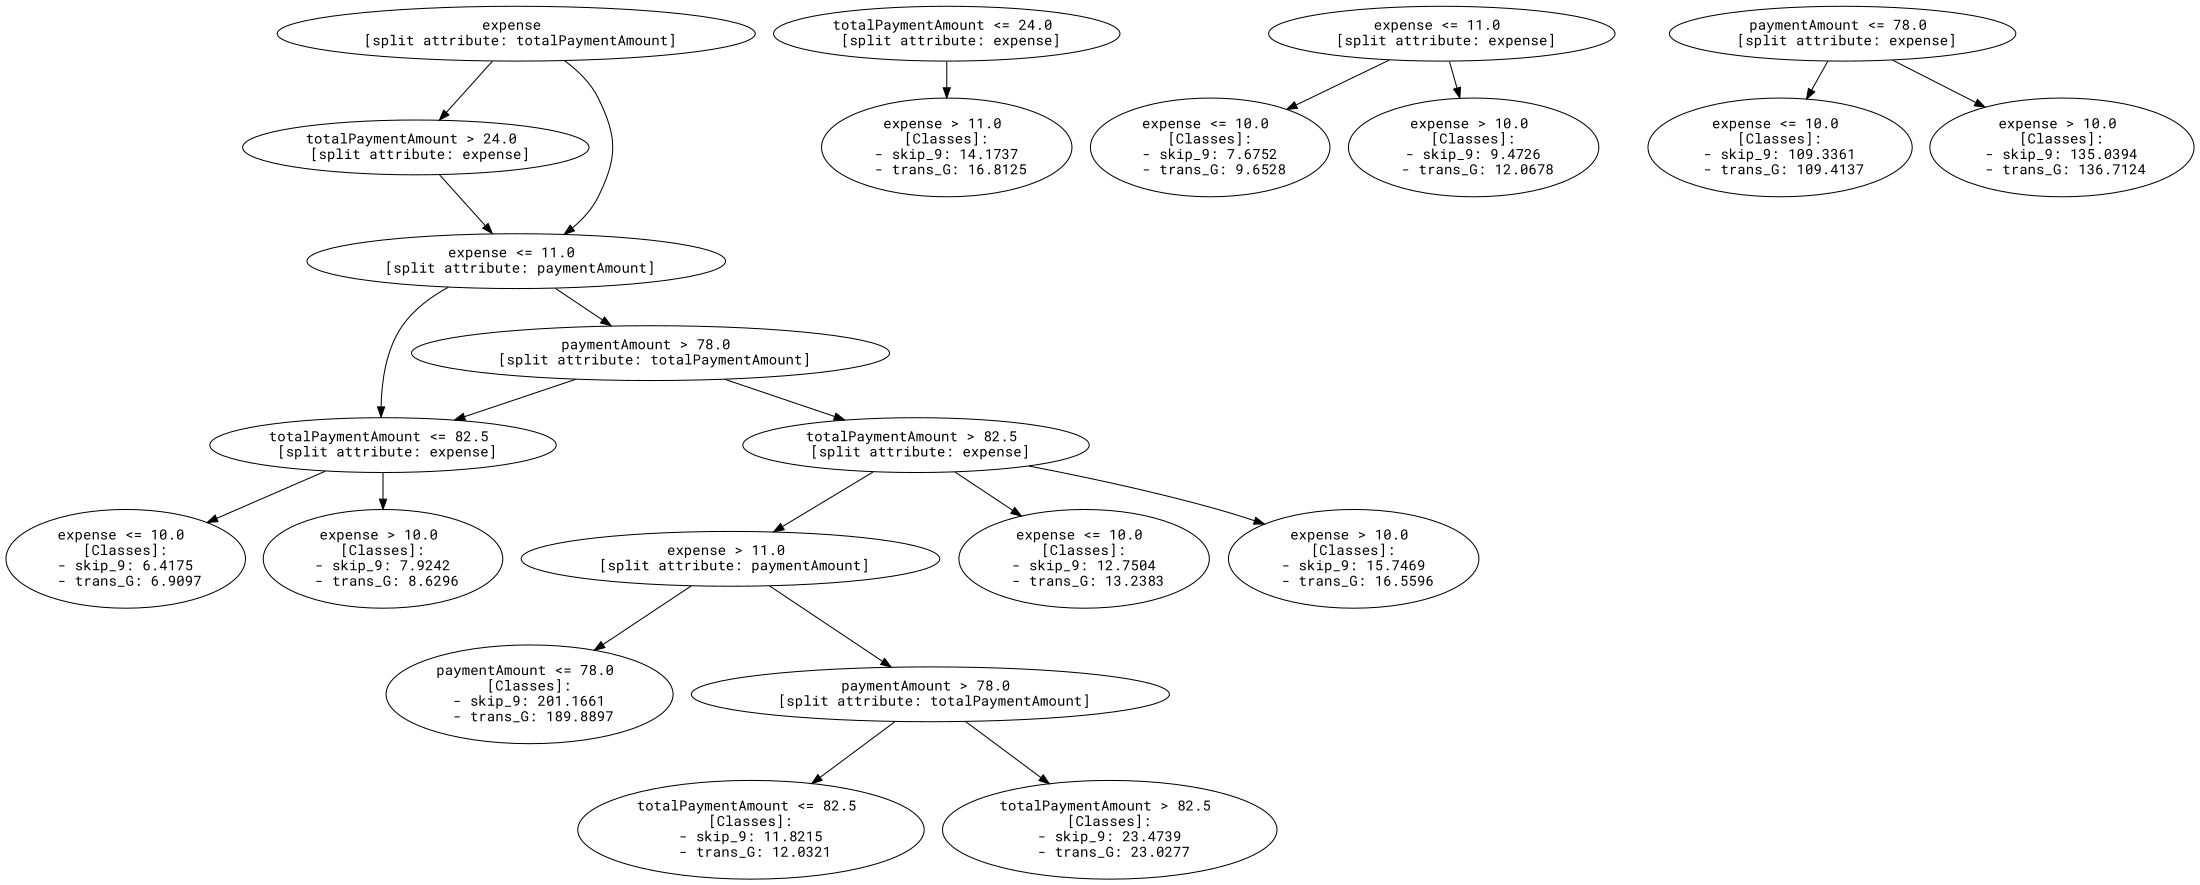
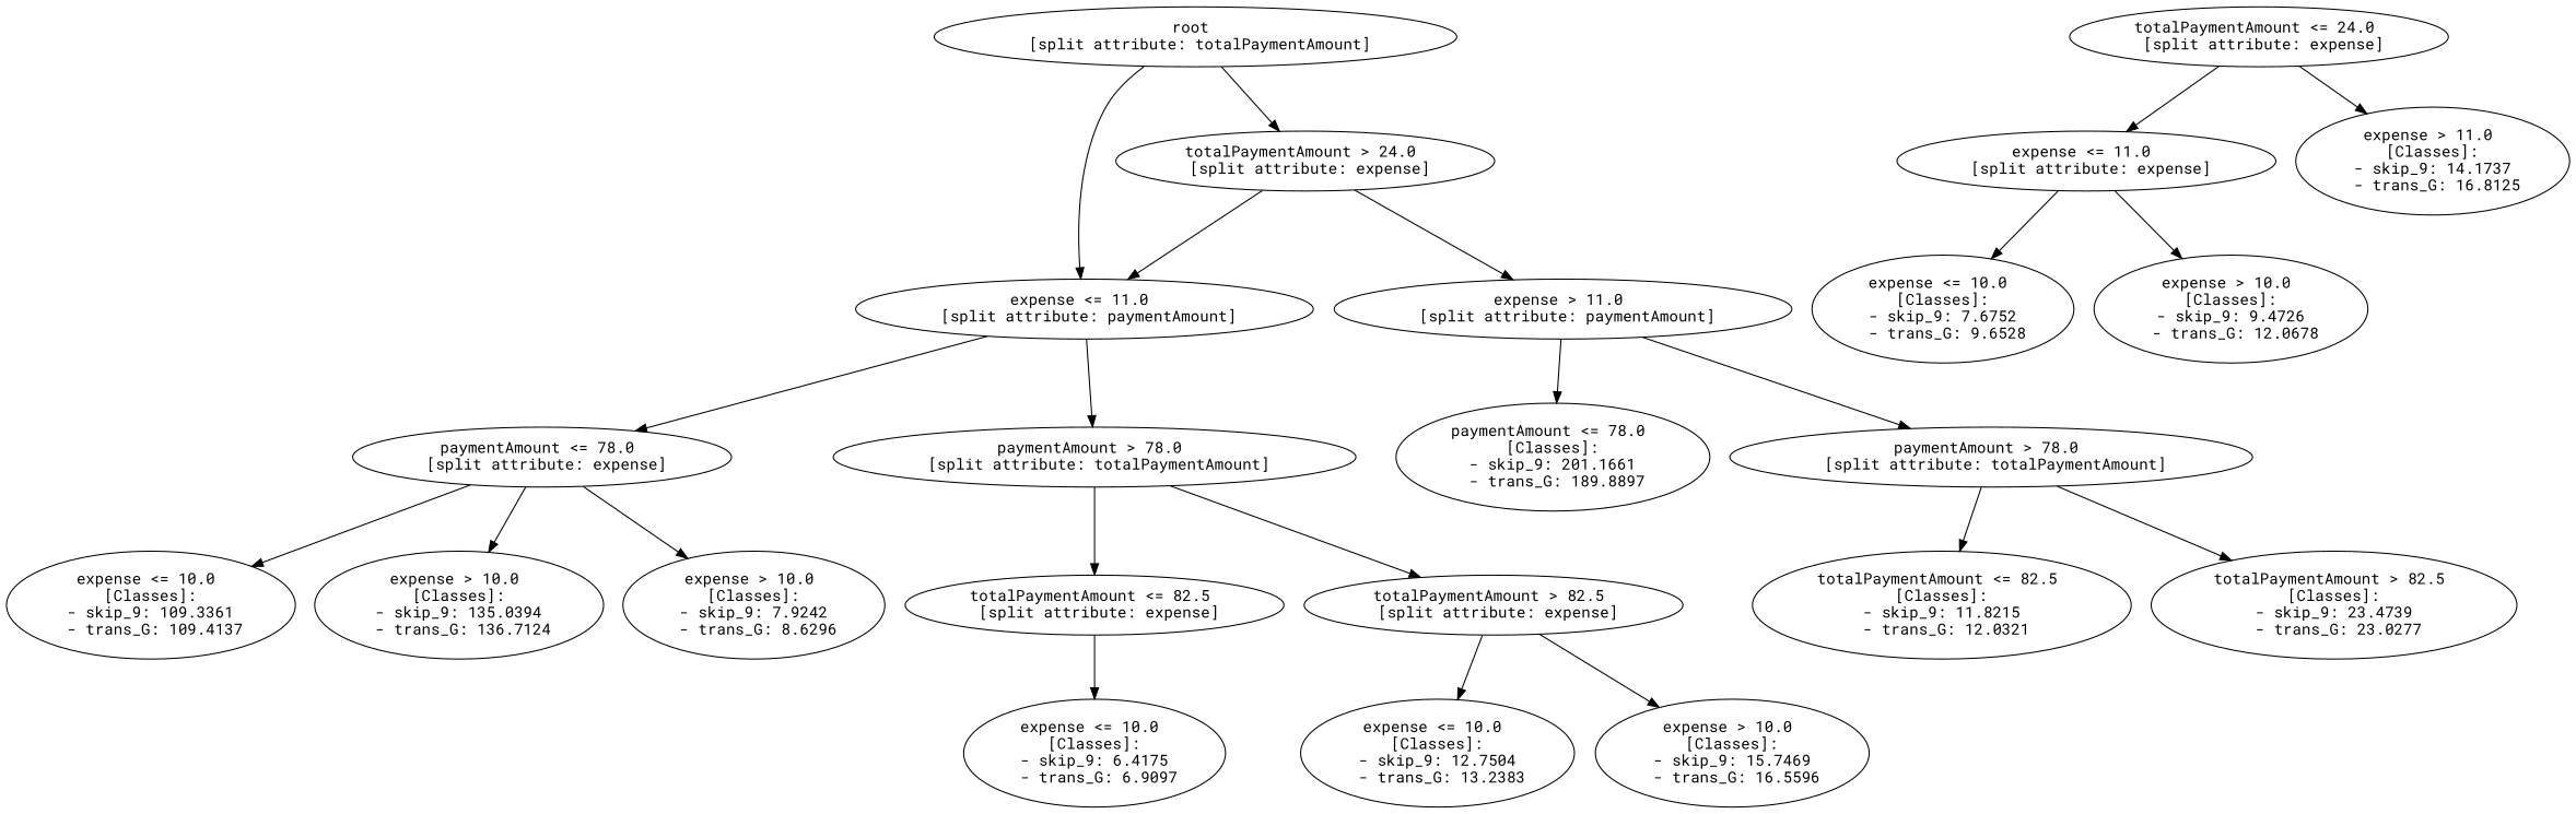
  digraph {
    fontname="Roboto Mono"
    node [fontname="Roboto Mono"]
    edge [fontname="Roboto Mono"]
-   n1 [label="expense \n [split attribute: totalPaymentAmount]"]
+   n1 [label="root \n [split attribute: totalPaymentAmount]"]
    n2 [label="totalPaymentAmount > 24.0 \n [split attribute: expense]"]
    n3 [label="expense <= 11.0 \n [split attribute: paymentAmount]"]
    n4 [label="totalPaymentAmount <= 24.0 \n [split attribute: expense]"]
    n5 [label="expense <= 11.0 \n [split attribute: expense]"]
    n6 [label="expense > 11.0 \n [Classes]: \n - skip_9: 14.1737 \n - trans_G: 16.8125"]
    n7 [label="expense > 11.0 \n [split attribute: paymentAmount]"]
    n8 [label="expense <= 10.0 \n [Classes]: \n - skip_9: 7.6752 \n - trans_G: 9.6528"]
    n9 [label="expense > 10.0 \n [Classes]: \n - skip_9: 9.4726 \n - trans_G: 12.0678"]
    n10 [label="paymentAmount <= 78.0 \n [split attribute: expense]"]
    n11 [label="paymentAmount > 78.0 \n [split attribute: totalPaymentAmount]"]
    n12 [label="paymentAmount <= 78.0 \n [Classes]: \n - skip_9: 201.1661 \n - trans_G: 189.8897"]
    n13 [label="paymentAmount > 78.0 \n [split attribute: totalPaymentAmount]"]
    n14 [label="expense <= 10.0 \n [Classes]: \n - skip_9: 109.3361 \n - trans_G: 109.4137"]
    n15 [label="expense > 10.0 \n [Classes]: \n - skip_9: 135.0394 \n - trans_G: 136.7124"]
    n16 [label="totalPaymentAmount <= 82.5 \n [split attribute: expense]"]
    n17 [label="totalPaymentAmount > 82.5 \n [split attribute: expense]"]
    n18 [label="expense <= 10.0 \n [Classes]: \n - skip_9: 6.4175 \n - trans_G: 6.9097"]
    n19 [label="expense > 10.0 \n [Classes]: \n - skip_9: 7.9242 \n - trans_G: 8.6296"]
    n20 [label="expense <= 10.0 \n [Classes]: \n - skip_9: 12.7504 \n - trans_G: 13.2383"]
    n21 [label="expense > 10.0 \n [Classes]: \n - skip_9: 15.7469 \n - trans_G: 16.5596"]
    n22 [label="totalPaymentAmount <= 82.5 \n [Classes]: \n - skip_9: 11.8215 \n - trans_G: 12.0321"]
    n23 [label="totalPaymentAmount > 82.5 \n [Classes]: \n - skip_9: 23.4739 \n - trans_G: 23.0277"]
    n1 -> n2
    n1 -> n3
    n2 -> n3
-   n17 -> n7
-   n3 -> n16
+   n2 -> n7
+   n3 -> n10
    n3 -> n11
+   n4 -> n5
    n4 -> n6
    n5 -> n8
    n5 -> n9
    n7 -> n12
    n7 -> n13
    n10 -> n14
    n10 -> n15
    n11 -> n16
    n11 -> n17
    n13 -> n22
    n13 -> n23
    n16 -> n18
-   n16 -> n19
+   n10 -> n19
    n17 -> n20
    n17 -> n21
  }
